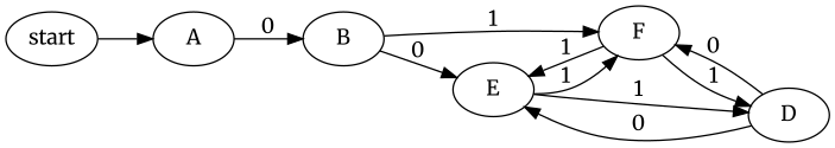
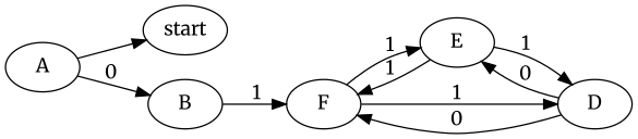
  digraph {
    fontname=Merriweather
    rankdir=LR
    node [fontname=Merriweather]
    edge [fontname=Merriweather]
    start
    A
    B
    E
    F
    D
-   start -> A
+   A -> start
    A -> B [label=0]
-   B -> E [label=0]
    B -> F [label=1]
    E -> F [label=1]
    E -> D [label=1]
    F -> E [label=1]
    F -> D [label=1]
    D -> E [label=0]
    D -> F [label=0]
  }
